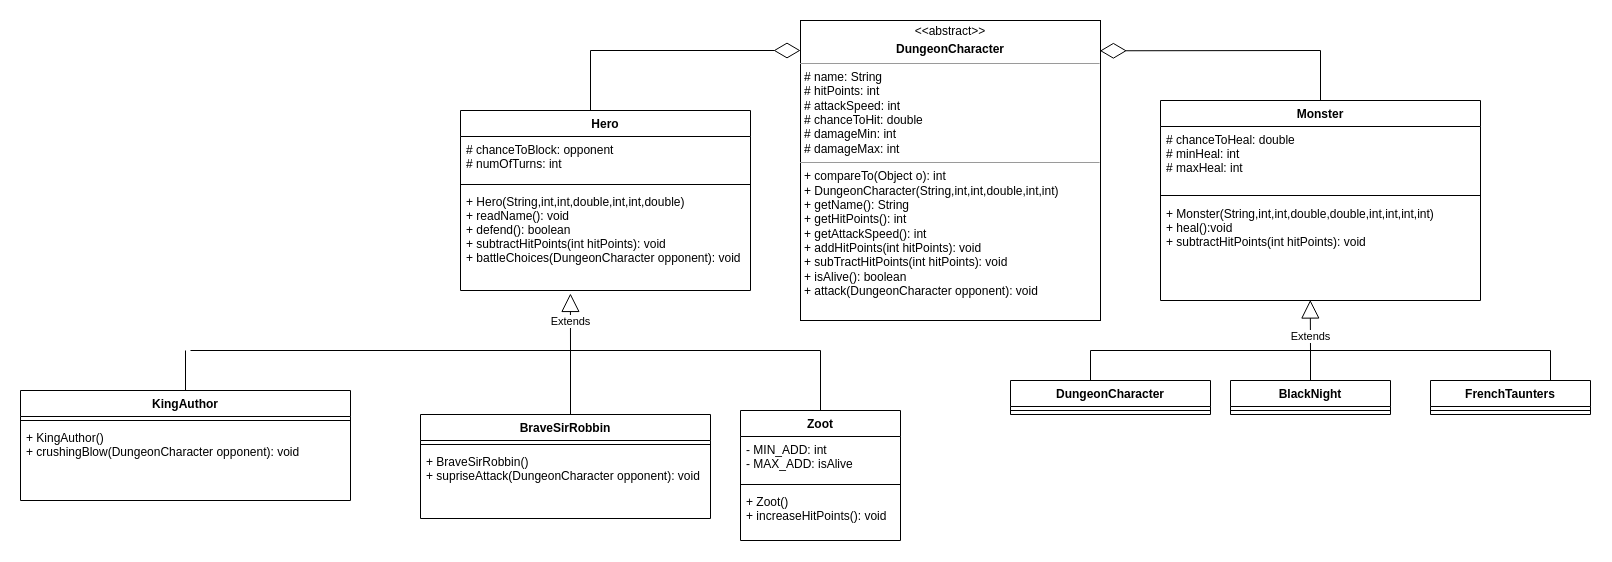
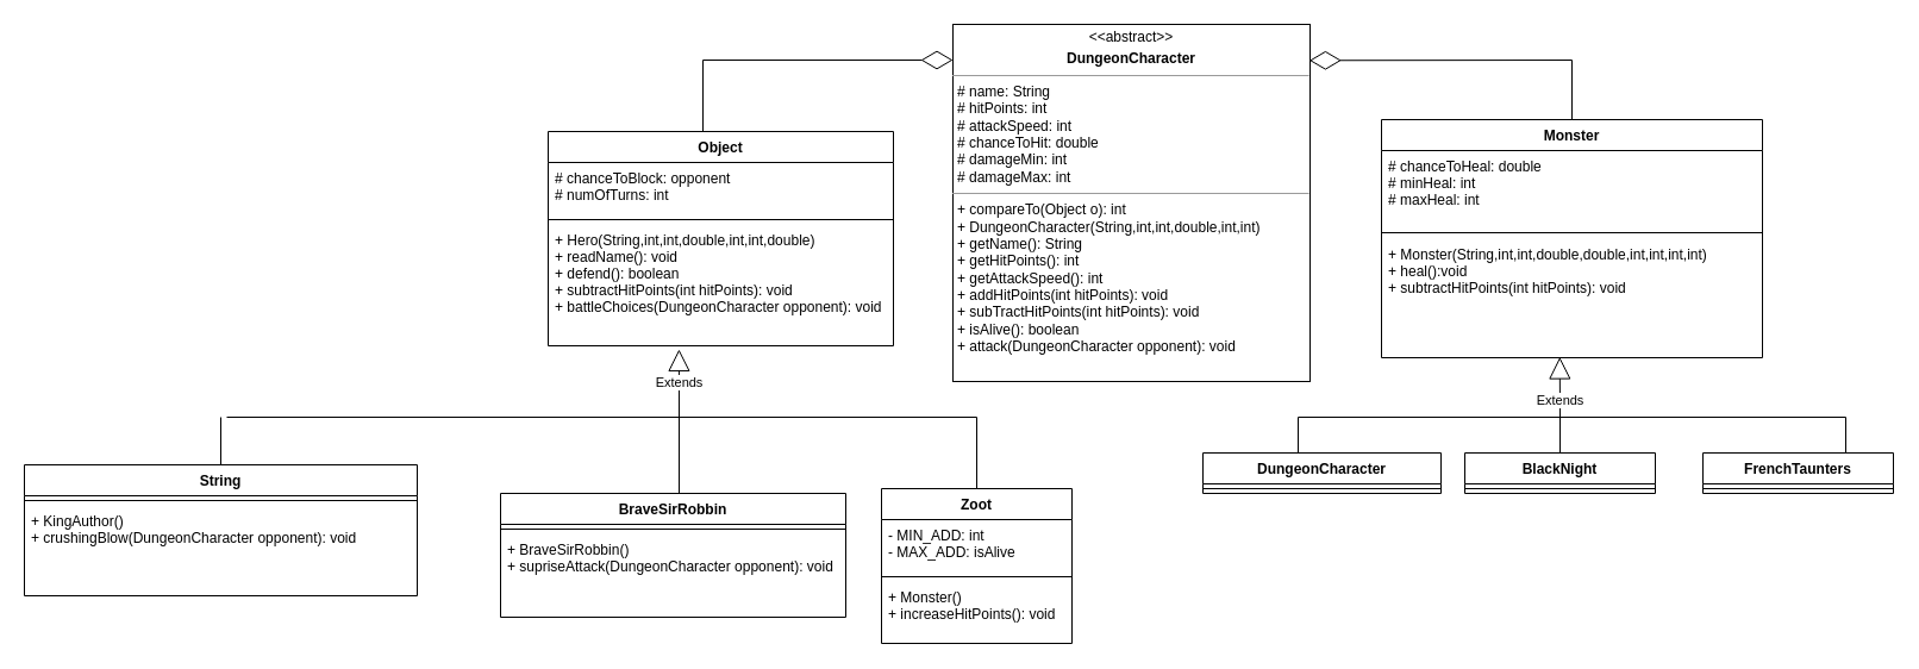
  <mxCell id="0" />
  <mxCell id="1" parent="0" />
  <mxCell id="2" value="&lt;p style=&quot;margin: 0px ; margin-top: 4px ; text-align: center&quot;&gt;&amp;lt;&amp;lt;abstract&amp;gt;&amp;gt;&lt;/p&gt;&lt;p style=&quot;margin: 0px ; margin-top: 4px ; text-align: center&quot;&gt;&lt;b&gt;DungeonCharacter&lt;/b&gt;&lt;/p&gt;&lt;hr size=&quot;1&quot;&gt;&lt;p style=&quot;margin: 0px ; margin-left: 4px&quot;&gt;# name: String&lt;/p&gt;&lt;p style=&quot;margin: 0px ; margin-left: 4px&quot;&gt;# hitPoints: int&lt;/p&gt;&lt;p style=&quot;margin: 0px ; margin-left: 4px&quot;&gt;# attackSpeed: int&lt;/p&gt;&lt;p style=&quot;margin: 0px ; margin-left: 4px&quot;&gt;# chanceToHit: double&lt;/p&gt;&lt;p style=&quot;margin: 0px ; margin-left: 4px&quot;&gt;# damageMin: int&lt;/p&gt;&lt;p style=&quot;margin: 0px ; margin-left: 4px&quot;&gt;# damageMax: int&lt;br&gt;&lt;/p&gt;&lt;hr size=&quot;1&quot;&gt;&lt;p style=&quot;margin: 0px ; margin-left: 4px&quot;&gt;+ compareTo(Object o): int&lt;br&gt;+ DungeonCharacter(String,int,int,double,int,int)&lt;/p&gt;&lt;p style=&quot;margin: 0px ; margin-left: 4px&quot;&gt;+ getName(): String&lt;/p&gt;&lt;p style=&quot;margin: 0px ; margin-left: 4px&quot;&gt;+ getHitPoints(): int&lt;/p&gt;&lt;p style=&quot;margin: 0px ; margin-left: 4px&quot;&gt;+ getAttackSpeed(): int&lt;/p&gt;&lt;p style=&quot;margin: 0px ; margin-left: 4px&quot;&gt;+ addHitPoints(int hitPoints): void&lt;/p&gt;&lt;p style=&quot;margin: 0px ; margin-left: 4px&quot;&gt;+ subTractHitPoints(int hitPoints): void&lt;/p&gt;&lt;p style=&quot;margin: 0px ; margin-left: 4px&quot;&gt;+ isAlive(): boolean&lt;/p&gt;&lt;p style=&quot;margin: 0px ; margin-left: 4px&quot;&gt;+ attack(DungeonCharacter opponent): void&lt;/p&gt;" style="verticalAlign=top;align=left;overflow=fill;fontSize=12;fontFamily=Helvetica;html=1;" vertex="1" parent="1"><mxGeometry x="800" y="20" width="300" height="300" as="geometry" /></mxCell>
  <mxCell id="3" value="Monster" style="swimlane;fontStyle=1;align=center;verticalAlign=top;childLayout=stackLayout;horizontal=1;startSize=26;horizontalStack=0;resizeParent=1;resizeParentMax=0;resizeLast=0;collapsible=1;marginBottom=0;" vertex="1" parent="1"><mxGeometry x="1160" y="100" width="320" height="200" as="geometry" /></mxCell>
  <mxCell id="4" value="# chanceToHeal: double&#10;# minHeal: int &#10;# maxHeal: int" style="text;strokeColor=none;fillColor=none;align=left;verticalAlign=top;spacingLeft=4;spacingRight=4;overflow=hidden;rotatable=0;points=[[0,0.5],[1,0.5]];portConstraint=eastwest;" vertex="1" parent="3"><mxGeometry y="26" width="320" height="64" as="geometry" /></mxCell>
  <mxCell id="5" value="" style="line;strokeWidth=1;fillColor=none;align=left;verticalAlign=middle;spacingTop=-1;spacingLeft=3;spacingRight=3;rotatable=0;labelPosition=right;points=[];portConstraint=eastwest;" vertex="1" parent="3"><mxGeometry y="90" width="320" height="10" as="geometry" /></mxCell>
  <mxCell id="6" value="+ Monster(String,int,int,double,double,int,int,int,int)&#10;+ heal():void&#10;+ subtractHitPoints(int hitPoints): void" style="text;strokeColor=none;fillColor=none;align=left;verticalAlign=top;spacingLeft=4;spacingRight=4;overflow=hidden;rotatable=0;points=[[0,0.5],[1,0.5]];portConstraint=eastwest;" vertex="1" parent="3"><mxGeometry y="100" width="320" height="100" as="geometry" /></mxCell>
- <mxCell id="7" value="Hero" style="swimlane;fontStyle=1;align=center;verticalAlign=top;childLayout=stackLayout;horizontal=1;startSize=26;horizontalStack=0;resizeParent=1;resizeParentMax=0;resizeLast=0;collapsible=1;marginBottom=0;" vertex="1" parent="1"><mxGeometry x="460" y="110" width="290" height="180" as="geometry" /></mxCell>
+ <mxCell id="7" value="Object" style="swimlane;fontStyle=1;align=center;verticalAlign=top;childLayout=stackLayout;horizontal=1;startSize=26;horizontalStack=0;resizeParent=1;resizeParentMax=0;resizeLast=0;collapsible=1;marginBottom=0;" vertex="1" parent="1"><mxGeometry x="460" y="110" width="290" height="180" as="geometry" /></mxCell>
  <mxCell id="8" value="# chanceToBlock: opponent&#10;# numOfTurns: int" style="text;strokeColor=none;fillColor=none;align=left;verticalAlign=top;spacingLeft=4;spacingRight=4;overflow=hidden;rotatable=0;points=[[0,0.5],[1,0.5]];portConstraint=eastwest;" vertex="1" parent="7"><mxGeometry y="26" width="290" height="44" as="geometry" /></mxCell>
  <mxCell id="9" value="" style="line;strokeWidth=1;fillColor=none;align=left;verticalAlign=middle;spacingTop=-1;spacingLeft=3;spacingRight=3;rotatable=0;labelPosition=right;points=[];portConstraint=eastwest;" vertex="1" parent="7"><mxGeometry y="70" width="290" height="8" as="geometry" /></mxCell>
  <mxCell id="10" value="+ Hero(String,int,int,double,int,int,double)&#10;+ readName(): void&#10;+ defend(): boolean&#10;+ subtractHitPoints(int hitPoints): void&#10;+ battleChoices(DungeonCharacter opponent): void" style="text;strokeColor=none;fillColor=none;align=left;verticalAlign=top;spacingLeft=4;spacingRight=4;overflow=hidden;rotatable=0;points=[[0,0.5],[1,0.5]];portConstraint=eastwest;" vertex="1" parent="7"><mxGeometry y="78" width="290" height="102" as="geometry" /></mxCell>
- <mxCell id="11" value="KingAuthor" style="swimlane;fontStyle=1;align=center;verticalAlign=top;childLayout=stackLayout;horizontal=1;startSize=26;horizontalStack=0;resizeParent=1;resizeParentMax=0;resizeLast=0;collapsible=1;marginBottom=0;" vertex="1" parent="1"><mxGeometry x="20" y="390" width="330" height="110" as="geometry" /></mxCell>
+ <mxCell id="11" value="String" style="swimlane;fontStyle=1;align=center;verticalAlign=top;childLayout=stackLayout;horizontal=1;startSize=26;horizontalStack=0;resizeParent=1;resizeParentMax=0;resizeLast=0;collapsible=1;marginBottom=0;" vertex="1" parent="1"><mxGeometry x="20" y="390" width="330" height="110" as="geometry" /></mxCell>
  <mxCell id="12" value="" style="line;strokeWidth=1;fillColor=none;align=left;verticalAlign=middle;spacingTop=-1;spacingLeft=3;spacingRight=3;rotatable=0;labelPosition=right;points=[];portConstraint=eastwest;" vertex="1" parent="11"><mxGeometry y="26" width="330" height="8" as="geometry" /></mxCell>
  <mxCell id="13" value="+ KingAuthor()&#10;+ crushingBlow(DungeonCharacter opponent): void" style="text;strokeColor=none;fillColor=none;align=left;verticalAlign=top;spacingLeft=4;spacingRight=4;overflow=hidden;rotatable=0;points=[[0,0.5],[1,0.5]];portConstraint=eastwest;" vertex="1" parent="11"><mxGeometry y="34" width="330" height="76" as="geometry" /></mxCell>
  <mxCell id="14" value="BraveSirRobbin" style="swimlane;fontStyle=1;align=center;verticalAlign=top;childLayout=stackLayout;horizontal=1;startSize=26;horizontalStack=0;resizeParent=1;resizeParentMax=0;resizeLast=0;collapsible=1;marginBottom=0;" vertex="1" parent="1"><mxGeometry x="420" y="414" width="290" height="104" as="geometry" /></mxCell>
  <mxCell id="15" value="Extends" style="endArrow=block;endSize=16;endFill=0;html=1;entryX=0.379;entryY=1.029;entryDx=0;entryDy=0;entryPerimeter=0;" edge="1" parent="14" target="10"><mxGeometry width="160" relative="1" as="geometry"><mxPoint x="150" y="-64" as="sourcePoint" /><mxPoint x="240" as="targetPoint" /></mxGeometry></mxCell>
  <mxCell id="16" value="" style="line;strokeWidth=1;fillColor=none;align=left;verticalAlign=middle;spacingTop=-1;spacingLeft=3;spacingRight=3;rotatable=0;labelPosition=right;points=[];portConstraint=eastwest;" vertex="1" parent="14"><mxGeometry y="26" width="290" height="8" as="geometry" /></mxCell>
  <mxCell id="17" value="+ BraveSirRobbin()&#10;+ supriseAttack(DungeonCharacter opponent): void" style="text;strokeColor=none;fillColor=none;align=left;verticalAlign=top;spacingLeft=4;spacingRight=4;overflow=hidden;rotatable=0;points=[[0,0.5],[1,0.5]];portConstraint=eastwest;" vertex="1" parent="14"><mxGeometry y="34" width="290" height="70" as="geometry" /></mxCell>
  <mxCell id="18" value="Zoot" style="swimlane;fontStyle=1;align=center;verticalAlign=top;childLayout=stackLayout;horizontal=1;startSize=26;horizontalStack=0;resizeParent=1;resizeParentMax=0;resizeLast=0;collapsible=1;marginBottom=0;" vertex="1" parent="1"><mxGeometry x="740" y="410" width="160" height="130" as="geometry" /></mxCell>
  <mxCell id="19" value="- MIN_ADD: int&#10;- MAX_ADD: isAlive" style="text;strokeColor=none;fillColor=none;align=left;verticalAlign=top;spacingLeft=4;spacingRight=4;overflow=hidden;rotatable=0;points=[[0,0.5],[1,0.5]];portConstraint=eastwest;" vertex="1" parent="18"><mxGeometry y="26" width="160" height="44" as="geometry" /></mxCell>
  <mxCell id="20" value="" style="line;strokeWidth=1;fillColor=none;align=left;verticalAlign=middle;spacingTop=-1;spacingLeft=3;spacingRight=3;rotatable=0;labelPosition=right;points=[];portConstraint=eastwest;" vertex="1" parent="18"><mxGeometry y="70" width="160" height="8" as="geometry" /></mxCell>
- <mxCell id="21" value="+ Zoot()&#10;+ increaseHitPoints(): void" style="text;strokeColor=none;fillColor=none;align=left;verticalAlign=top;spacingLeft=4;spacingRight=4;overflow=hidden;rotatable=0;points=[[0,0.5],[1,0.5]];portConstraint=eastwest;" vertex="1" parent="18"><mxGeometry y="78" width="160" height="52" as="geometry" /></mxCell>
+ <mxCell id="21" value="+ Monster()&#10;+ increaseHitPoints(): void" style="text;strokeColor=none;fillColor=none;align=left;verticalAlign=top;spacingLeft=4;spacingRight=4;overflow=hidden;rotatable=0;points=[[0,0.5],[1,0.5]];portConstraint=eastwest;" vertex="1" parent="18"><mxGeometry y="78" width="160" height="52" as="geometry" /></mxCell>
  <mxCell id="22" value="DungeonCharacter" style="swimlane;fontStyle=1;align=center;verticalAlign=top;childLayout=stackLayout;horizontal=1;startSize=26;horizontalStack=0;resizeParent=1;resizeParentMax=0;resizeLast=0;collapsible=1;marginBottom=0;" vertex="1" parent="1"><mxGeometry x="1010" y="380" width="200" height="34" as="geometry" /></mxCell>
  <mxCell id="23" value="" style="line;strokeWidth=1;fillColor=none;align=left;verticalAlign=middle;spacingTop=-1;spacingLeft=3;spacingRight=3;rotatable=0;labelPosition=right;points=[];portConstraint=eastwest;" vertex="1" parent="22"><mxGeometry y="26" width="200" height="8" as="geometry" /></mxCell>
  <mxCell id="24" value="BlackNight" style="swimlane;fontStyle=1;align=center;verticalAlign=top;childLayout=stackLayout;horizontal=1;startSize=26;horizontalStack=0;resizeParent=1;resizeParentMax=0;resizeLast=0;collapsible=1;marginBottom=0;" vertex="1" parent="1"><mxGeometry x="1230" y="380" width="160" height="34" as="geometry" /></mxCell>
  <mxCell id="25" value="" style="line;strokeWidth=1;fillColor=none;align=left;verticalAlign=middle;spacingTop=-1;spacingLeft=3;spacingRight=3;rotatable=0;labelPosition=right;points=[];portConstraint=eastwest;" vertex="1" parent="24"><mxGeometry y="26" width="160" height="8" as="geometry" /></mxCell>
  <mxCell id="26" value="FrenchTaunters" style="swimlane;fontStyle=1;align=center;verticalAlign=top;childLayout=stackLayout;horizontal=1;startSize=26;horizontalStack=0;resizeParent=1;resizeParentMax=0;resizeLast=0;collapsible=1;marginBottom=0;" vertex="1" parent="1"><mxGeometry x="1430" y="380" width="160" height="34" as="geometry" /></mxCell>
  <mxCell id="27" value="" style="line;strokeWidth=1;fillColor=none;align=left;verticalAlign=middle;spacingTop=-1;spacingLeft=3;spacingRight=3;rotatable=0;labelPosition=right;points=[];portConstraint=eastwest;" vertex="1" parent="26"><mxGeometry y="26" width="160" height="8" as="geometry" /></mxCell>
  <mxCell id="28" value="" style="endArrow=none;endFill=0;endSize=24;html=1;" edge="1" parent="1"><mxGeometry width="160" relative="1" as="geometry"><mxPoint x="190" y="350" as="sourcePoint" /><mxPoint x="820" y="350" as="targetPoint" /></mxGeometry></mxCell>
  <mxCell id="29" value="" style="endArrow=none;endFill=0;endSize=24;html=1;exitX=0.5;exitY=0;exitDx=0;exitDy=0;" edge="1" parent="1" source="11"><mxGeometry width="160" relative="1" as="geometry"><mxPoint x="350" y="382" as="sourcePoint" /><mxPoint x="185" y="350" as="targetPoint" /></mxGeometry></mxCell>
  <mxCell id="30" value="" style="endArrow=none;endFill=0;endSize=24;html=1;" edge="1" parent="1"><mxGeometry width="160" relative="1" as="geometry"><mxPoint x="570" y="414" as="sourcePoint" /><mxPoint x="570" y="350" as="targetPoint" /></mxGeometry></mxCell>
  <mxCell id="31" value="" style="endArrow=none;endFill=0;endSize=24;html=1;exitX=0.5;exitY=0;exitDx=0;exitDy=0;" edge="1" parent="1" source="18"><mxGeometry width="160" relative="1" as="geometry"><mxPoint x="580" y="390" as="sourcePoint" /><mxPoint x="820" y="350" as="targetPoint" /></mxGeometry></mxCell>
  <mxCell id="32" value="" style="endArrow=none;endFill=0;endSize=24;html=1;" edge="1" parent="1"><mxGeometry width="160" relative="1" as="geometry"><mxPoint x="1090" y="350" as="sourcePoint" /><mxPoint x="1550" y="350" as="targetPoint" /></mxGeometry></mxCell>
  <mxCell id="33" value="" style="endArrow=none;endFill=0;endSize=24;html=1;" edge="1" parent="1"><mxGeometry width="160" relative="1" as="geometry"><mxPoint x="1090" y="380" as="sourcePoint" /><mxPoint x="1090" y="350" as="targetPoint" /></mxGeometry></mxCell>
  <mxCell id="34" value="" style="endArrow=none;endFill=0;endSize=24;html=1;exitX=0.5;exitY=0;exitDx=0;exitDy=0;" edge="1" parent="1" source="24"><mxGeometry width="160" relative="1" as="geometry"><mxPoint x="1109.92" y="389.312" as="sourcePoint" /><mxPoint x="1310" y="350" as="targetPoint" /></mxGeometry></mxCell>
  <mxCell id="35" value="" style="endArrow=none;endFill=0;endSize=24;html=1;exitX=0.75;exitY=0;exitDx=0;exitDy=0;" edge="1" parent="1" source="26"><mxGeometry width="160" relative="1" as="geometry"><mxPoint x="1119.92" y="399.312" as="sourcePoint" /><mxPoint x="1550" y="350" as="targetPoint" /></mxGeometry></mxCell>
  <mxCell id="36" value="Extends" style="endArrow=block;endSize=16;endFill=0;html=1;entryX=0.468;entryY=0.995;entryDx=0;entryDy=0;entryPerimeter=0;" edge="1" parent="1" target="6"><mxGeometry x="-0.437" width="160" relative="1" as="geometry"><mxPoint x="1310" y="350" as="sourcePoint" /><mxPoint x="1308" y="314" as="targetPoint" /><mxPoint as="offset" /></mxGeometry></mxCell>
  <mxCell id="37" value="" style="endArrow=diamondThin;endFill=0;endSize=24;html=1;" edge="1" parent="1"><mxGeometry width="160" relative="1" as="geometry"><mxPoint x="590" y="50" as="sourcePoint" /><mxPoint x="800" y="50" as="targetPoint" /></mxGeometry></mxCell>
  <mxCell id="38" value="" style="endArrow=none;endFill=0;endSize=24;html=1;" edge="1" parent="1"><mxGeometry width="160" relative="1" as="geometry"><mxPoint x="590" y="110" as="sourcePoint" /><mxPoint x="590" y="50" as="targetPoint" /></mxGeometry></mxCell>
  <mxCell id="39" value="" style="endArrow=diamondThin;endFill=0;endSize=24;html=1;entryX=0.998;entryY=0.101;entryDx=0;entryDy=0;entryPerimeter=0;" edge="1" parent="1" target="2"><mxGeometry width="160" relative="1" as="geometry"><mxPoint x="1320" y="50" as="sourcePoint" /><mxPoint x="810" y="60" as="targetPoint" /></mxGeometry></mxCell>
  <mxCell id="40" value="" style="endArrow=none;endFill=0;endSize=24;html=1;" edge="1" parent="1" source="3"><mxGeometry width="160" relative="1" as="geometry"><mxPoint x="600" y="120" as="sourcePoint" /><mxPoint x="1320" y="50" as="targetPoint" /></mxGeometry></mxCell>
